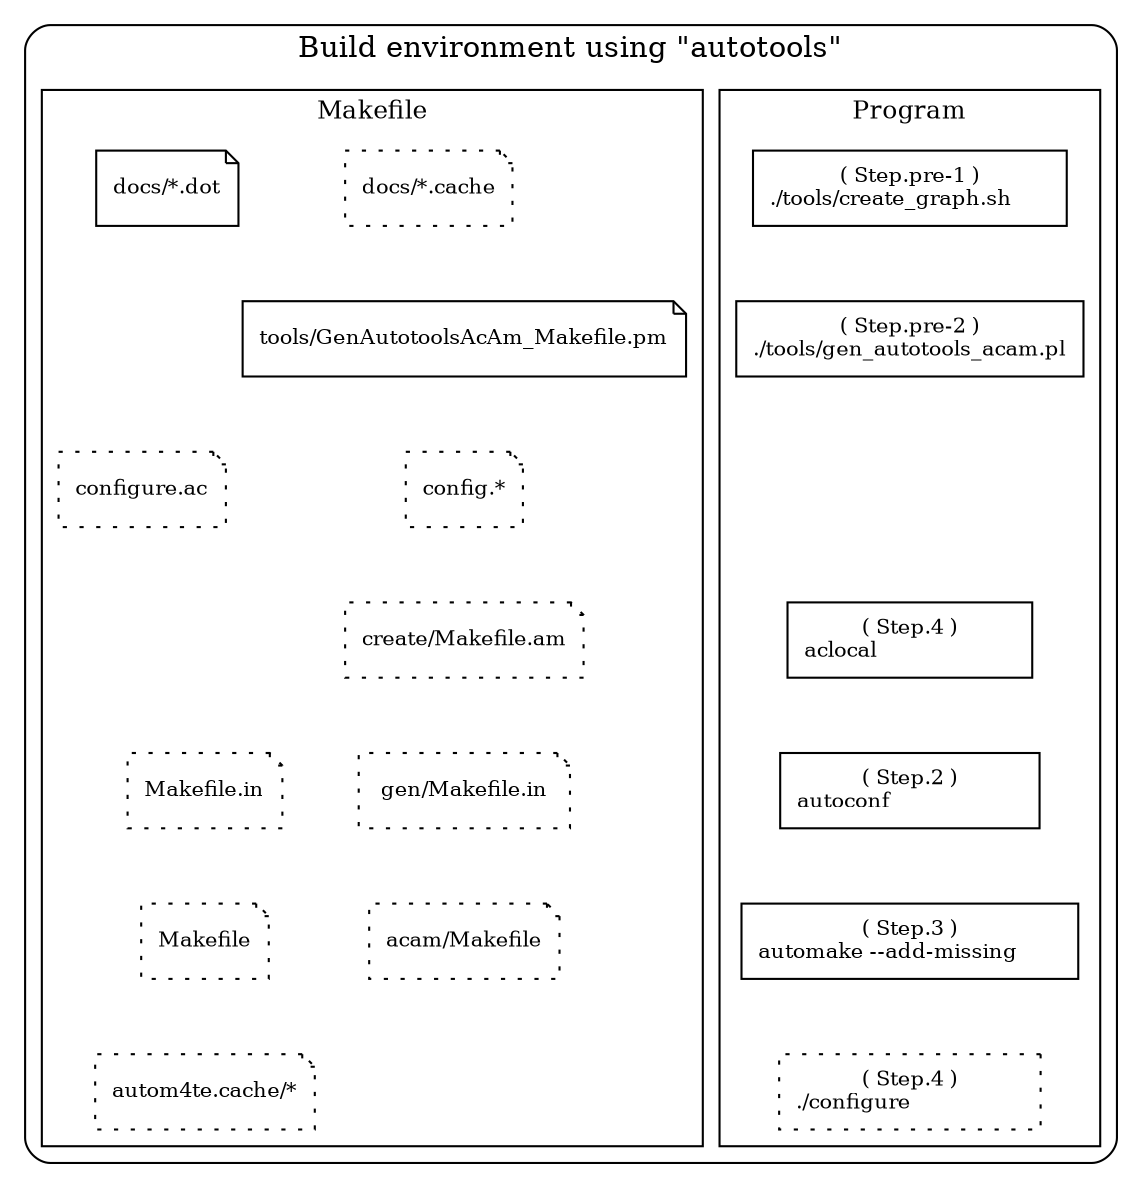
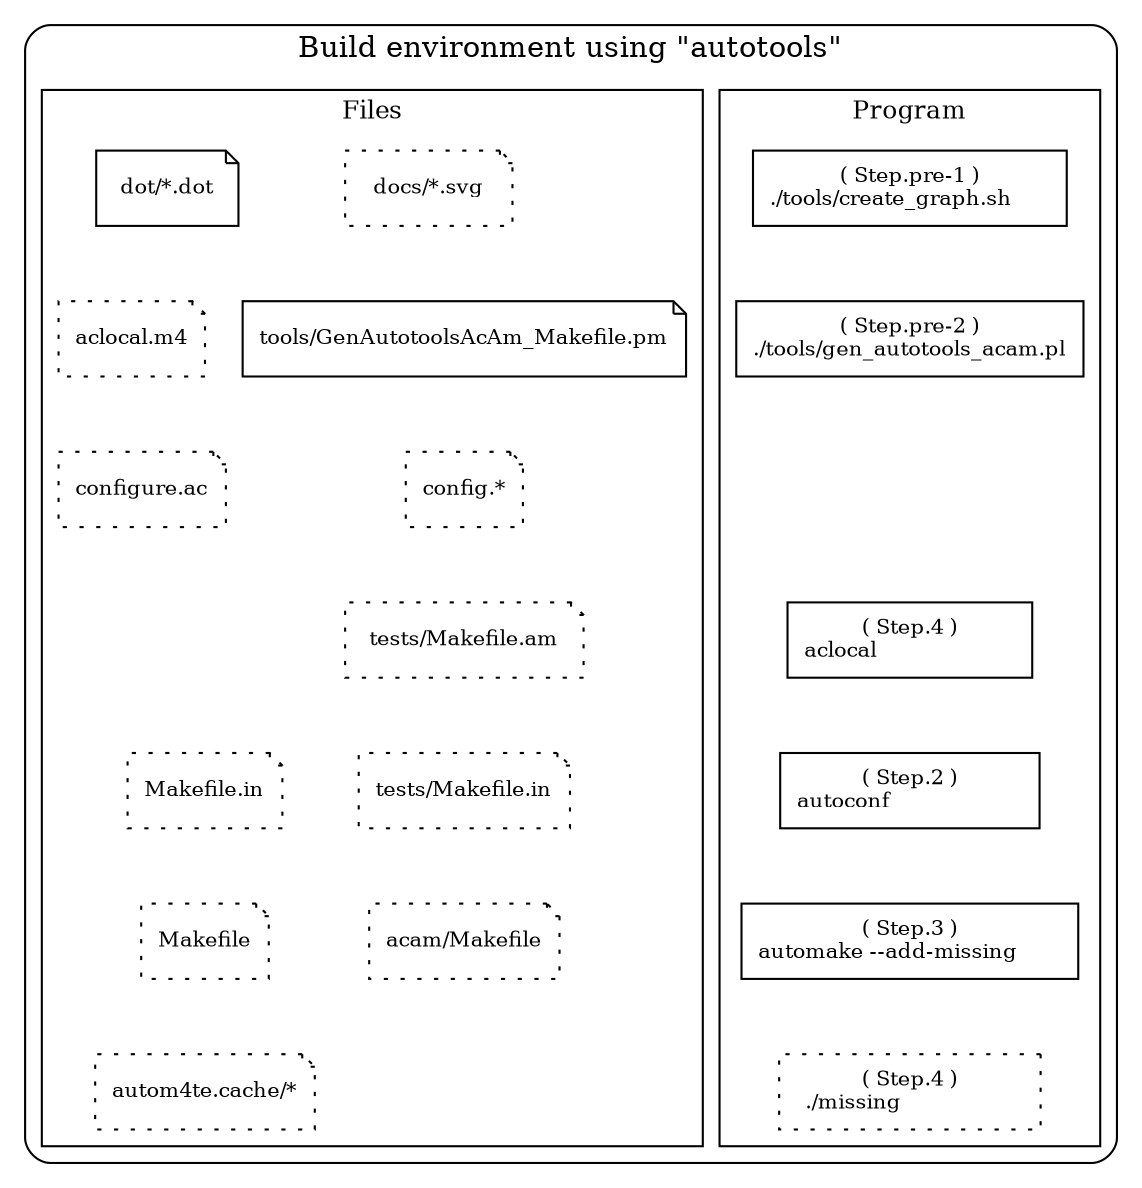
  digraph {
    constraint=false
    fontname="DejaVu Serif"
    newrank=true
    node [fontname="DejaVu Serif" fontsize=10 penwidth=1 shape=note style=dotted]
    edge [fontname="DejaVu Serif" style=invis]
    n1 [label="( Step.pre-1 )\n./tools/create_graph.sh      " shape=box style=solid]
-   n2 [label="docs/*.dot" style=solid]
-   n3 [label="docs/*.cache"]
+   n2 [label="dot/*.dot" style=solid]
+   n3 [label="docs/*.svg"]
    n4 [label="( Step.pre-2 )\n./tools/gen_autotools_acam.pl" shape=box style=solid]
+   n5 [label="aclocal.m4"]
    n6 [label="tools/GenAutotoolsAcAm_Makefile.pm" style=solid]
    program99 [shape=box style=invis]
    n8 [label="configure.ac"]
    n9 [label="config.*"]
    n10 [label="( Step.4 )\naclocal                      " shape=box style=solid]
-   n11 [label="create/Makefile.am"]
+   n11 [label="tests/Makefile.am"]
    n12 [label="( Step.2 )\nautoconf                     " shape=box style=solid]
    n13 [label="Makefile.in"]
-   n14 [label="gen/Makefile.in"]
+   n14 [label="tests/Makefile.in"]
    n15 [label="( Step.3 )\nautomake --add-missing       " shape=box style=solid]
    n16 [label=Makefile]
    n17 [label="acam/Makefile"]
-   n18 [label="( Step.4 )\n./configure                  " shape=box]
+   n18 [label="( Step.4 )\n./missing                  " shape=box]
    n19 [label="autom4te.cache/*"]
    subgraph cluster_1 {
      color=black
      label="Build environment using \"autotools\""
      penwidth=1
      style=rounded
      subgraph sub_2 {
        color=black
        label="Build environment using \"autotools\""
        penwidth=1
        rank=same
        style=rounded
        n1
        n2
        n3
      }
      subgraph sub_3 {
        color=black
        label="Build environment using \"autotools\""
        penwidth=1
        rank=same
        style=rounded
        n4
+       n5
        n6
      }
      subgraph sub_4 {
        color=black
        label="Build environment using \"autotools\""
        penwidth=1
        rank=same
        style=rounded
        program99
        n8
        n9
      }
      subgraph sub_5 {
        color=black
        label="Build environment using \"autotools\""
        penwidth=1
        rank=same
        style=rounded
        n10
        n11
      }
      subgraph sub_6 {
        color=black
        label="Build environment using \"autotools\""
        penwidth=1
        rank=same
        style=rounded
        n12
        n13
        n14
      }
      subgraph sub_7 {
        color=black
        label="Build environment using \"autotools\""
        penwidth=1
        rank=same
        style=rounded
        n15
        n16
        n17
      }
      subgraph cluster_8 {
        color=black
        fontsize=12
        label=Program
        penwidth=1
        style=solid
        subgraph sub_9 {
          color=black
          fontsize=12
          label=Program
          penwidth=1
          style=solid
          n1
          n4
          program99
          n10
          n12
          n15
          n18
        }
      }
      subgraph cluster_10 {
        color=black
        fontsize=12
-       label=Makefile
+       label=Files
        penwidth=1
        style=solid
        subgraph sub_11 {
          color=black
          fontsize=12
          label=Files
          penwidth=1
          style=solid
          n2
          n3
+         n5
          n6
          n8
          n9
          n11
          n13
          n14
          n16
          n17
          n19
        }
      }
    }
    n1 -> n4
    n2 -> n3
+   n2 -> n5
    n3 -> n6
    n4 -> program99
+   n5 -> n8
    n6 -> n9
    program99 -> n10
    n9 -> n11
    n10 -> n12
    n11 -> n14
    n12 -> n15
    n13 -> n16
    n14 -> n17
    n15 -> n18
    n16 -> n19
  }
